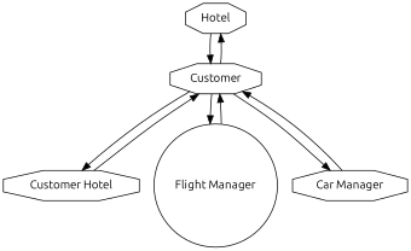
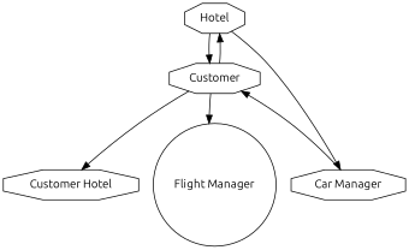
  digraph {
    fontname=Ubuntu
    node [fontname=Ubuntu shape=octagon]
    edge [fontname=Ubuntu]
    n1 [label=Hotel]
    n2 [label=Customer]
    n3 [label="Customer Hotel"]
    n4 [label="Car Manager"]
    n5 [label="Flight Manager" shape=circle]
    n1 -> n2
    n2 -> n1
    n2 -> n3
-   n2 -> n4
+   n1 -> n4
    n2 -> n5
-   n3 -> n2
    n4 -> n2
-   n5 -> n2
  }
